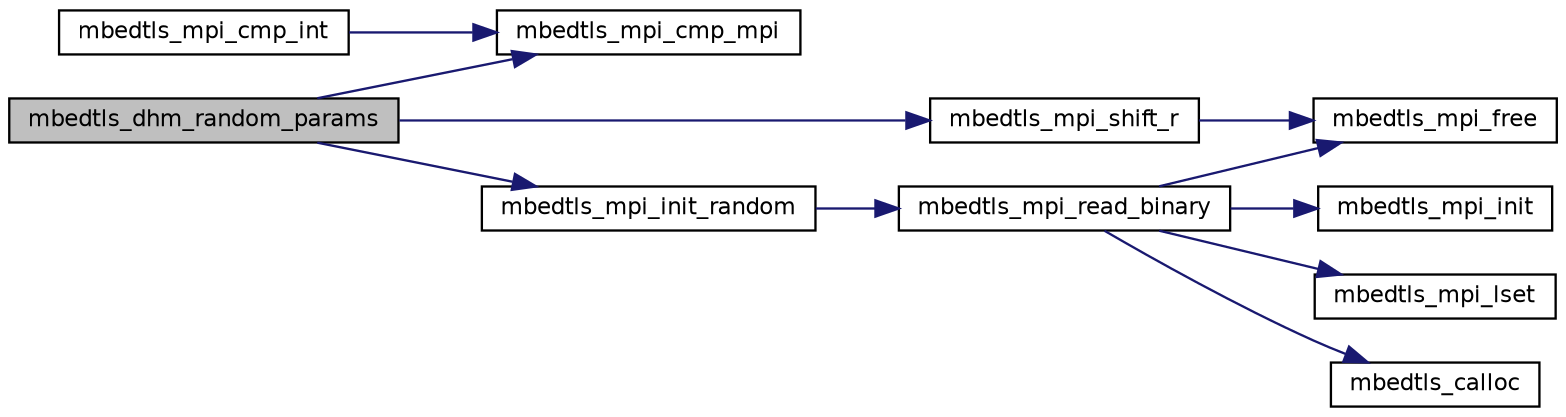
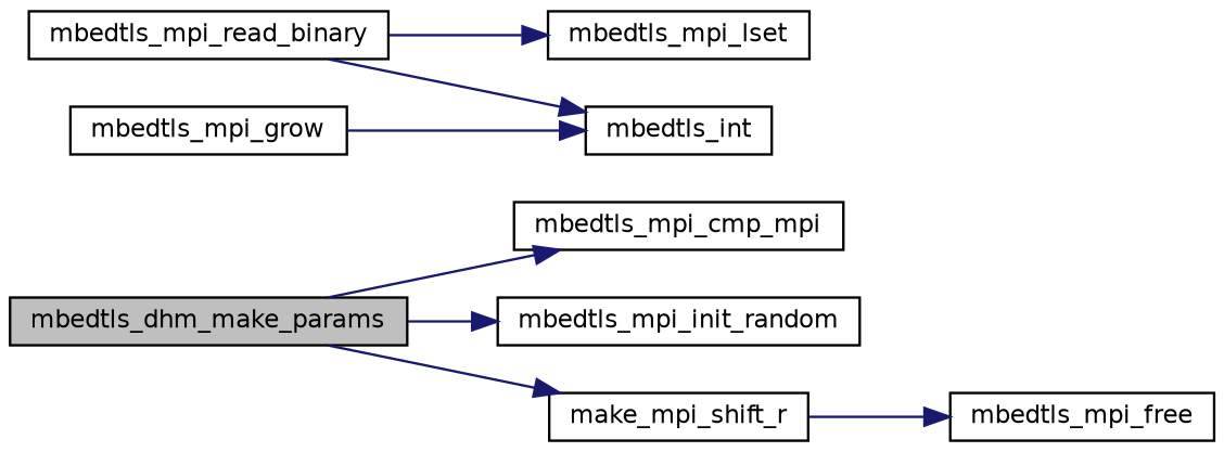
  digraph {
    rankdir=LR
    node [color=black fillcolor=white fontname=Helvetica fontsize=10 shape=record style=filled]
    edge [color=midnightblue fontname=Helvetica fontsize=10 labelfontname=Helvetica labelfontsize=10 style=solid]
-   n1 [fillcolor=grey75 fontcolor=black height=0.2 label=mbedtls_dhm_random_params width=0.4]
+   n1 [fillcolor=grey75 fontcolor=black height=0.2 label=mbedtls_dhm_make_params width=0.4]
    n2 [height=0.2 label=mbedtls_mpi_cmp_mpi width=0.4]
    n3 [height=0.2 label=mbedtls_mpi_init_random width=0.4]
-   n4 [height=0.2 label=mbedtls_mpi_shift_r width=0.4]
-   n5 [height=0.2 label=mbedtls_mpi_cmp_int width=0.4]
+   n4 [height=0.2 label=make_mpi_shift_r width=0.4]
    n6 [height=0.2 label=mbedtls_mpi_read_binary width=0.4]
    n7 [height=0.2 label=mbedtls_mpi_free width=0.4]
-   n8 [height=0.2 label=mbedtls_mpi_init width=0.4]
    n9 [height=0.2 label=mbedtls_mpi_lset width=0.4]
-   n10 [height=0.2 label=mbedtls_calloc width=0.4]
+   n10 [height=0.2 label=mbedtls_int width=0.4]
+   n11 [height=0.2 label=mbedtls_mpi_grow width=0.4]
    n1 -> n2
    n1 -> n3
    n1 -> n4
-   n3 -> n6
    n4 -> n7
-   n5 -> n2
-   n6 -> n7
-   n6 -> n8
    n6 -> n9
    n6 -> n10
+   n11 -> n10
  }
